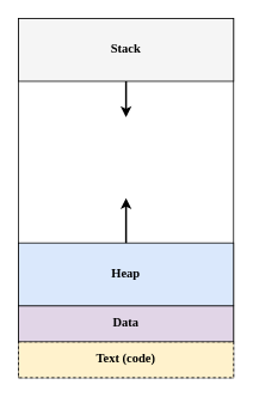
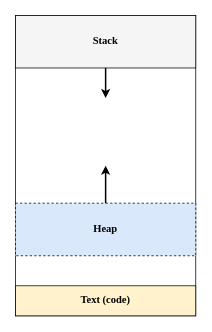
  <mxCell id="0" />
  <mxCell id="1" parent="0" />
  <mxCell id="2" value="" style="rounded=0;whiteSpace=wrap;html=1;fillColor=none;" parent="1" vertex="1"><mxGeometry x="20" y="20" width="240" height="400" as="geometry" /></mxCell>
- <mxCell id="3" value="&lt;font size=&quot;1&quot; face=&quot;Lucida Console&quot;&gt;&lt;b style=&quot;font-size: 14px;&quot;&gt;Text (code)&lt;/b&gt;&lt;/font&gt;" style="rounded=0;whiteSpace=wrap;html=1;fillColor=#fff2cc;strokeColor=#000000;dashed=1;" parent="1" vertex="1"><mxGeometry x="20" y="380" width="240" height="40" as="geometry" /></mxCell>
- <mxCell id="4" value="&lt;font size=&quot;1&quot; face=&quot;Lucida Console&quot;&gt;&lt;b style=&quot;font-size: 14px;&quot;&gt;Data&lt;/b&gt;&lt;/font&gt;" style="rounded=0;whiteSpace=wrap;html=1;fillColor=#e1d5e7;strokeColor=#000000;" parent="1" vertex="1"><mxGeometry x="20" y="340" width="240" height="40" as="geometry" /></mxCell>
- <mxCell id="5" value="&lt;font face=&quot;Lucida Console&quot;&gt;&lt;span style=&quot;font-size: 14px;&quot;&gt;&lt;b&gt;Heap&lt;/b&gt;&lt;/span&gt;&lt;/font&gt;" style="rounded=0;whiteSpace=wrap;html=1;fillColor=#dae8fc;strokeColor=#000000;" parent="1" vertex="1"><mxGeometry x="20" y="270" width="240" height="70" as="geometry" /></mxCell>
+ <mxCell id="3" value="&lt;font size=&quot;1&quot; face=&quot;Lucida Console&quot;&gt;&lt;b style=&quot;font-size: 14px;&quot;&gt;Text (code)&lt;/b&gt;&lt;/font&gt;" style="rounded=0;whiteSpace=wrap;html=1;fillColor=#fff2cc;strokeColor=#000000;" parent="1" vertex="1"><mxGeometry x="20" y="380" width="240" height="40" as="geometry" /></mxCell>
+ <mxCell id="5" value="&lt;font face=&quot;Lucida Console&quot;&gt;&lt;span style=&quot;font-size: 14px;&quot;&gt;&lt;b&gt;Heap&lt;/b&gt;&lt;/span&gt;&lt;/font&gt;" style="rounded=0;whiteSpace=wrap;html=1;fillColor=#dae8fc;strokeColor=#000000;dashed=1;" parent="1" vertex="1"><mxGeometry x="20" y="270" width="240" height="70" as="geometry" /></mxCell>
  <mxCell id="6" value="&lt;font size=&quot;1&quot; face=&quot;Lucida Console&quot;&gt;&lt;b style=&quot;font-size: 14px;&quot;&gt;Stack&lt;/b&gt;&lt;/font&gt;" style="rounded=0;whiteSpace=wrap;html=1;fillColor=#f5f5f5;strokeColor=#000000;" parent="1" vertex="1"><mxGeometry x="20" y="20" width="240" height="70" as="geometry" /></mxCell>
  <mxCell id="7" value="" style="endArrow=classic;html=1;rounded=0;exitX=0.5;exitY=1;exitDx=0;exitDy=0;strokeWidth=2;" parent="1" source="6" edge="1"><mxGeometry width="50" height="50" relative="1" as="geometry"><mxPoint x="120" y="180" as="sourcePoint" /><mxPoint x="140" y="130" as="targetPoint" /></mxGeometry></mxCell>
  <mxCell id="8" value="" style="endArrow=classic;html=1;rounded=0;exitX=0.5;exitY=0;exitDx=0;exitDy=0;strokeWidth=2;" parent="1" source="5" edge="1"><mxGeometry width="50" height="50" relative="1" as="geometry"><mxPoint x="150" y="210" as="sourcePoint" /><mxPoint x="140" y="220" as="targetPoint" /></mxGeometry></mxCell>
